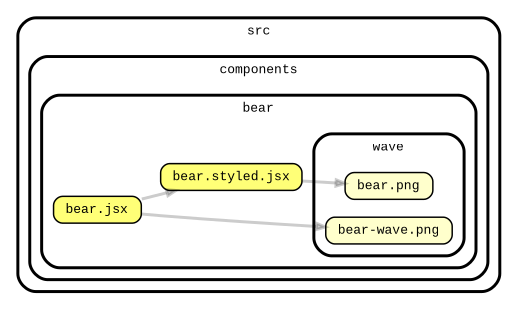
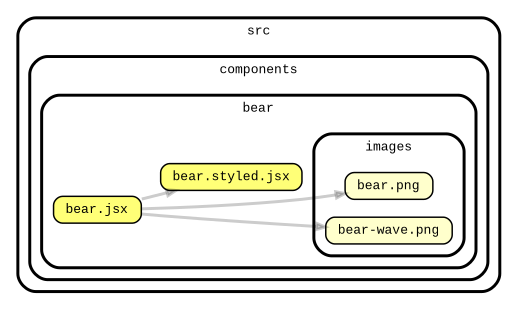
  strict digraph {
    compound=true
    fillcolor="#ffffff"
    fontname="Liberation Mono"
    fontsize=9
    nodesep=0.16
    ordering=out
    rankdir=LR
    ranksep=0.18
    splines=true
    style="rounded,bold,filled"
    node [color=black fillcolor="#ffffcc" fontcolor=black fontname="Liberation Mono" fontsize=9 shape=box style="rounded, filled"]
    edge [arrowhead=normal arrowsize=0.6 color="#00000033" fontname="Liberation Mono" fontsize=9 penwidth=2.0]
    n1 [height=0.2 label=<bear-wave.png>]
    n2 [height=0.2 label=<bear.png>]
    n3 [fillcolor="#ffff77" height=0.2 label=<bear.jsx>]
    n4 [fillcolor="#ffff77" height=0.2 label=<bear.styled.jsx>]
    subgraph cluster_1 {
      label=src
      subgraph cluster_2 {
        label=components
        subgraph cluster_3 {
          label=bear
          n3
          n4
          subgraph cluster_4 {
-           label=wave
+           label=images
            n1
            n2
          }
        }
      }
    }
    n3 -> n1
    n3 -> n4
-   n4 -> n2
+   n3 -> n2
  }
